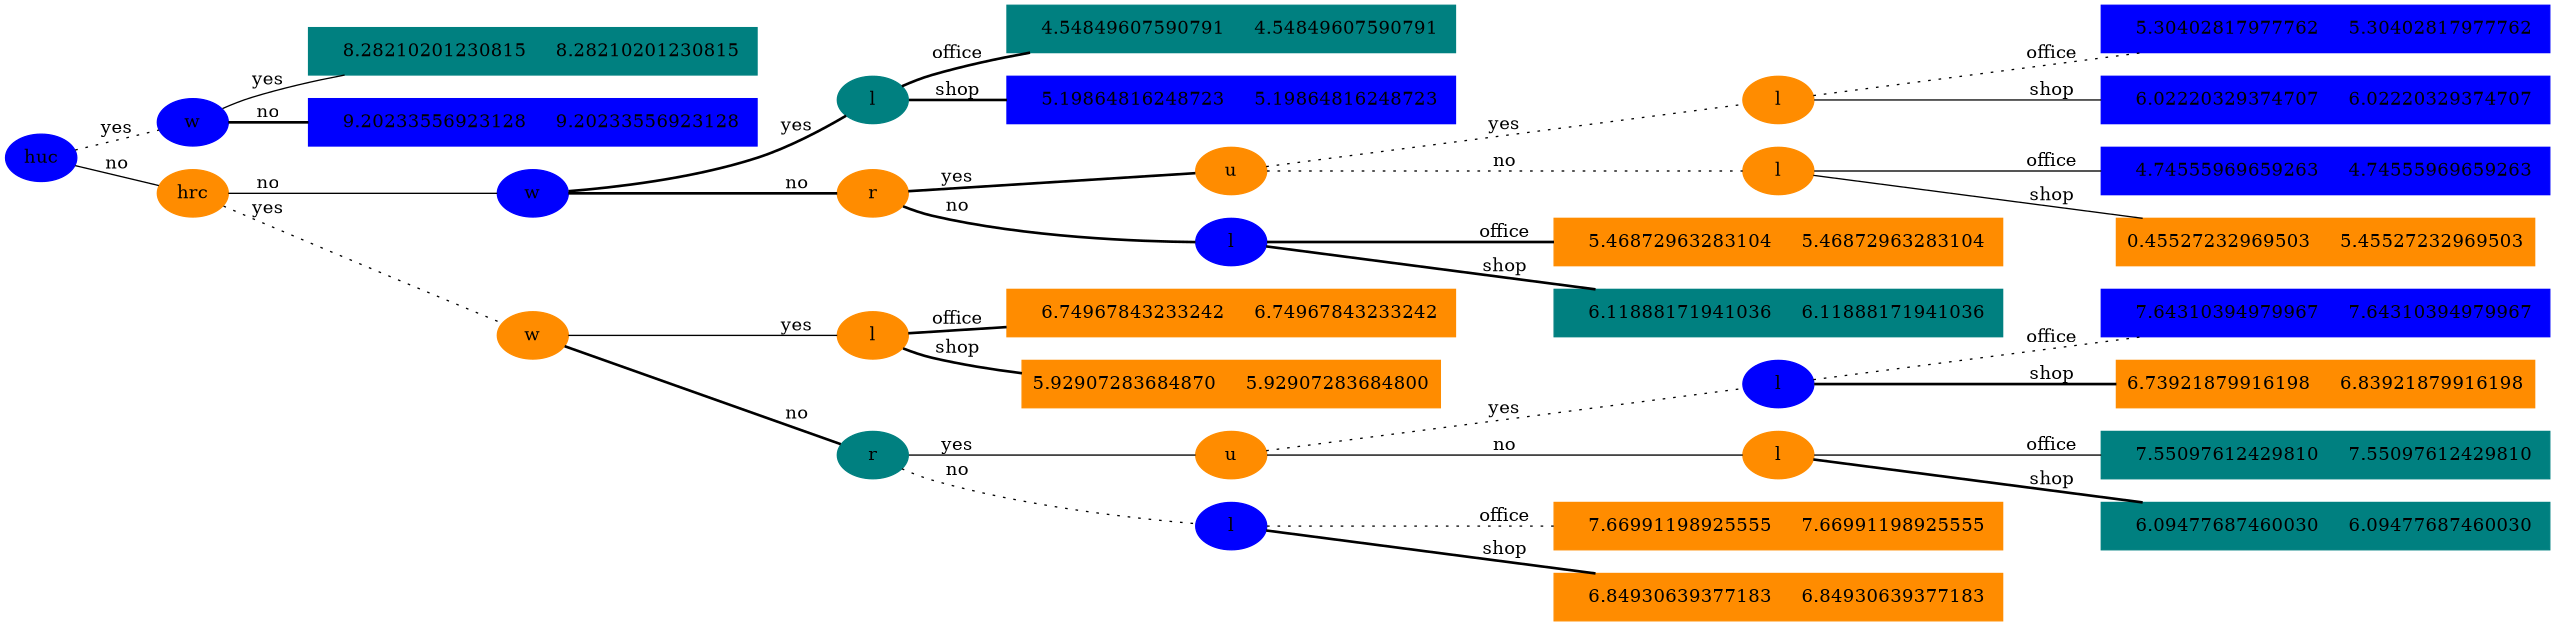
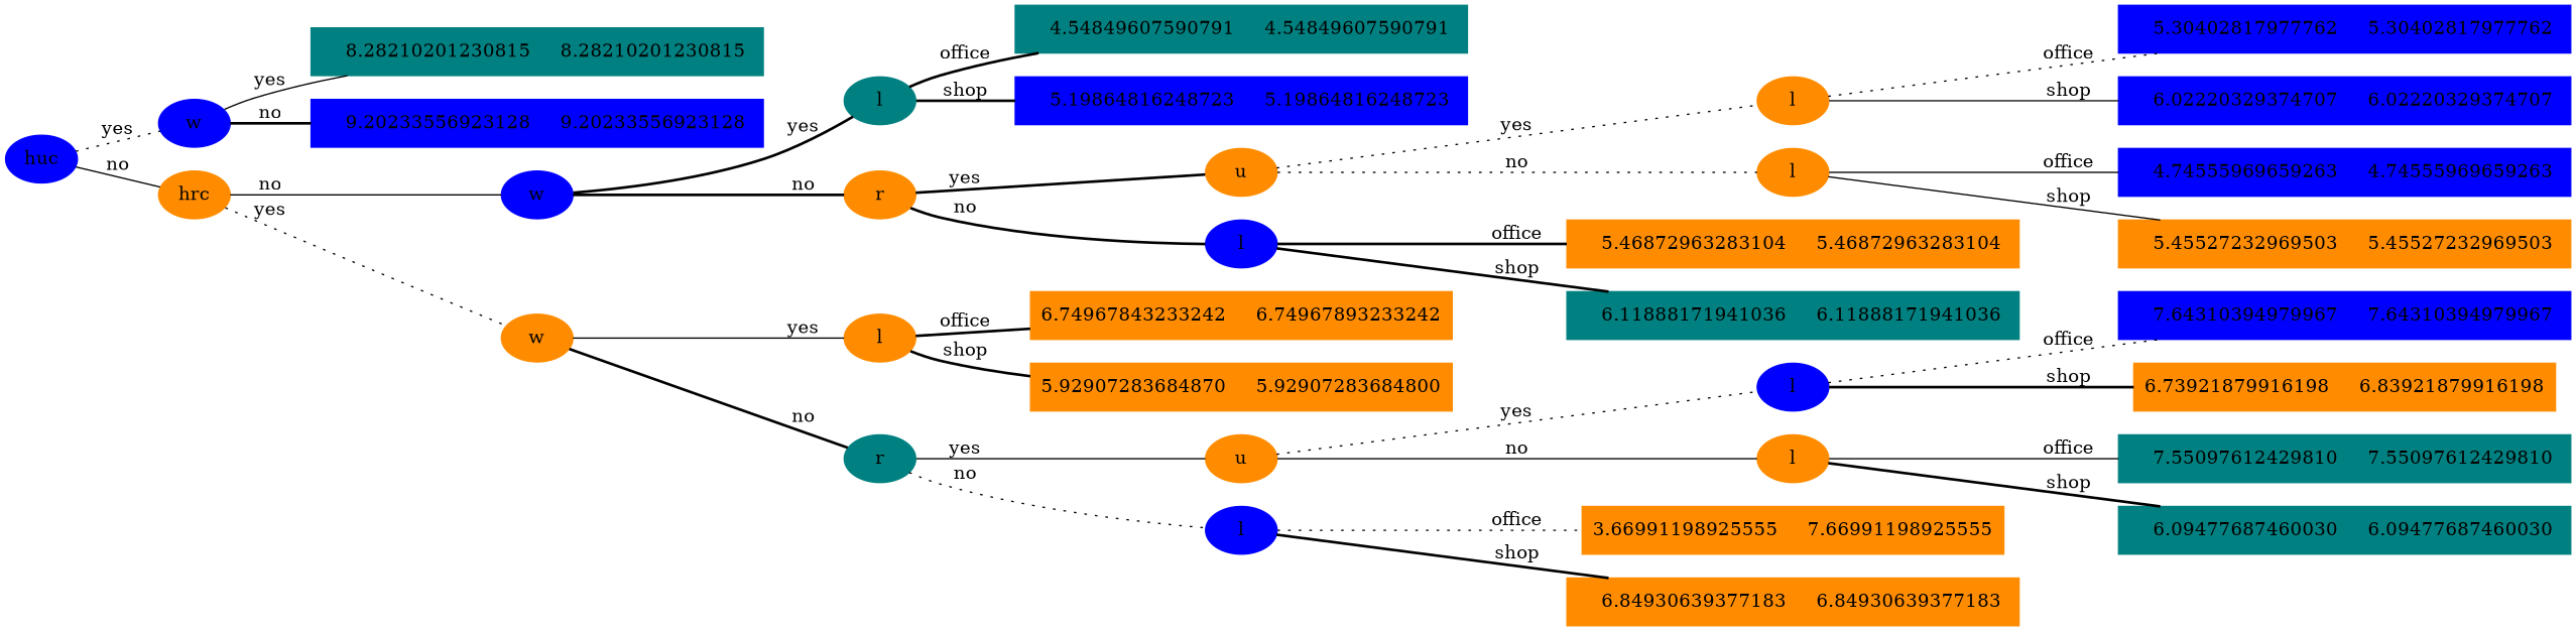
  digraph {
    rankdir=LR
    node [color=darkorange shape=box style=filled]
    edge [dir=none style=bold]
    n1 [color=blue label=huc shape=ellipse]
    n2 [color=blue label=w shape=ellipse]
    n3 [color=teal label="    8.28210201230815     8.28210201230815 "]
    n4 [color=blue label=w shape=ellipse]
    n5 [color=blue label="    9.20233556923128     9.20233556923128 "]
    n6 [label=hrc shape=ellipse]
    n7 [label=w shape=ellipse]
    n8 [label=l shape=ellipse]
-   n9 [label="    6.74967843233242     6.74967843233242 "]
+   n9 [label="6.74967843233242     6.74967893233242"]
    n10 [label="5.92907283684870     5.92907283684800"]
    n11 [color=teal label=r shape=ellipse]
    n12 [label=u shape=ellipse]
    n13 [color=blue label=l shape=ellipse]
    n14 [color=blue label="    7.64310394979967     7.64310394979967 "]
    n15 [label="6.73921879916198     6.83921879916198"]
    n16 [label=l shape=ellipse]
    n17 [color=teal label="    7.55097612429810     7.55097612429810 "]
    n18 [color=teal label="    6.09477687460030     6.09477687460030 "]
    n19 [color=blue label=l shape=ellipse]
-   n20 [label="    7.66991198925555     7.66991198925555 "]
+   n20 [label="3.66991198925555     7.66991198925555"]
    n21 [label="    6.84930639377183     6.84930639377183 "]
    n22 [color=teal label=l shape=ellipse]
    n23 [color=teal label="    4.54849607590791     4.54849607590791 "]
    n24 [color=blue label="    5.19864816248723     5.19864816248723 "]
    n25 [label=r shape=ellipse]
    n26 [label=u shape=ellipse]
    n27 [label=l shape=ellipse]
    n28 [color=blue label="    5.30402817977762     5.30402817977762 "]
    n29 [color=blue label="    6.02220329374707     6.02220329374707 "]
    n30 [label=l shape=ellipse]
    n31 [color=blue label="    4.74555969659263     4.74555969659263 "]
-   n32 [label="0.45527232969503     5.45527232969503"]
+   n32 [label="    5.45527232969503     5.45527232969503 "]
    n33 [color=blue label=l shape=ellipse]
    n34 [label="    5.46872963283104     5.46872963283104 "]
    n35 [color=teal label="    6.11888171941036     6.11888171941036 "]
    subgraph sub_1 {
      rank=same
      n1
    }
    subgraph sub_2 {
      rank=same
      n2
    }
    subgraph sub_3 {
      rank=same
      n3
    }
    subgraph sub_4 {
      rank=same
      n4
    }
    subgraph sub_5 {
      rank=same
      n5
    }
    subgraph sub_6 {
      rank=same
      n6
    }
    subgraph sub_7 {
      rank=same
      n7
    }
    subgraph sub_8 {
      rank=same
      n8
    }
    subgraph sub_9 {
      rank=same
      n9
    }
    subgraph sub_10 {
      rank=same
      n10
    }
    subgraph sub_11 {
      rank=same
      n11
    }
    subgraph sub_12 {
      rank=same
      n12
    }
    subgraph sub_13 {
      rank=same
      n13
    }
    subgraph sub_14 {
      rank=same
      n14
    }
    subgraph sub_15 {
      rank=same
      n15
    }
    subgraph sub_16 {
      rank=same
      n16
    }
    subgraph sub_17 {
      rank=same
      n17
    }
    subgraph sub_18 {
      rank=same
      n18
    }
    subgraph sub_19 {
      rank=same
      n19
    }
    subgraph sub_20 {
      rank=same
      n20
    }
    subgraph sub_21 {
      rank=same
      n21
    }
    subgraph sub_22 {
      rank=same
      n22
    }
    subgraph sub_23 {
      rank=same
      n23
    }
    subgraph sub_24 {
      rank=same
      n24
    }
    subgraph sub_25 {
      rank=same
      n25
    }
    subgraph sub_26 {
      rank=same
      n26
    }
    subgraph sub_27 {
      rank=same
      n27
    }
    subgraph sub_28 {
      rank=same
      n28
    }
    subgraph sub_29 {
      rank=same
      n29
    }
    subgraph sub_30 {
      rank=same
      n30
    }
    subgraph sub_31 {
      rank=same
      n31
    }
    subgraph sub_32 {
      rank=same
      n32
    }
    subgraph sub_33 {
      rank=same
      n33
    }
    subgraph sub_34 {
      rank=same
      n34
    }
    subgraph sub_35 {
      rank=same
      n35
    }
    n1 -> n2 [label=yes style=dotted]
    n1 -> n6 [label=no style=solid]
    n2 -> n3 [label=yes style=solid]
    n2 -> n5 [label=no]
    n4 -> n22 [label=yes]
    n4 -> n25 [label=no]
    n6 -> n4 [label=no style=solid]
    n6 -> n7 [label=yes style=dotted]
    n7 -> n8 [label=yes style=solid]
    n7 -> n11 [label=no]
    n8 -> n9 [label=office]
    n8 -> n10 [label=shop]
    n11 -> n12 [label=yes style=solid]
    n11 -> n19 [label=no style=dotted]
    n12 -> n13 [label=yes style=dotted]
    n12 -> n16 [label=no style=solid]
    n13 -> n14 [label=office style=dotted]
    n13 -> n15 [label=shop]
    n16 -> n17 [label=office style=solid]
    n16 -> n18 [label=shop]
    n19 -> n20 [label=office style=dotted]
    n19 -> n21 [label=shop]
    n22 -> n23 [label=office]
    n22 -> n24 [label=shop]
    n25 -> n26 [label=yes]
    n25 -> n33 [label=no]
    n26 -> n27 [label=yes style=dotted]
    n26 -> n30 [label=no style=dotted]
    n27 -> n28 [label=office style=dotted]
    n27 -> n29 [label=shop style=solid]
    n30 -> n31 [label=office style=solid]
    n30 -> n32 [label=shop style=solid]
    n33 -> n34 [label=office]
    n33 -> n35 [label=shop]
  }
